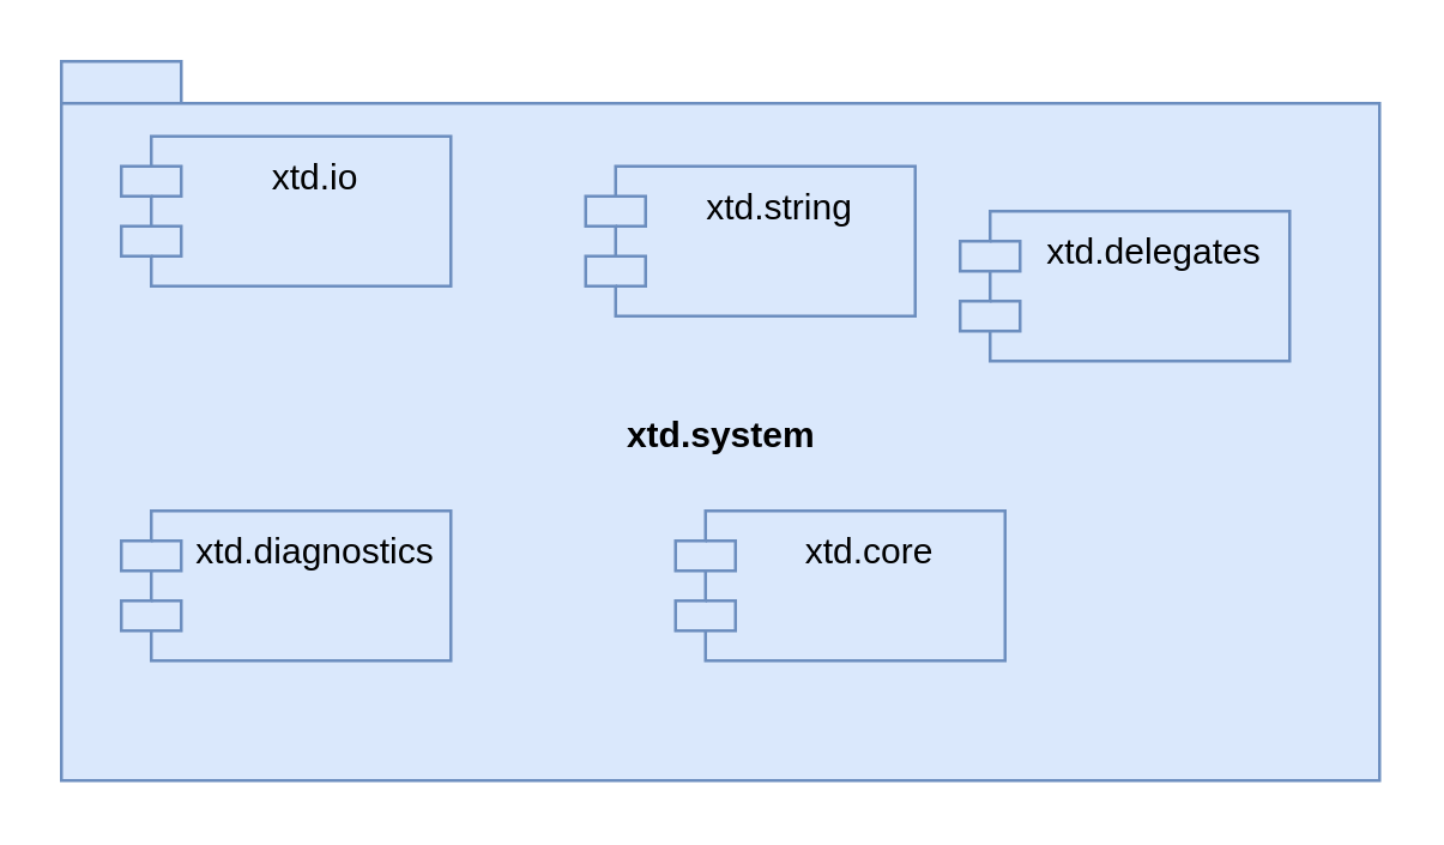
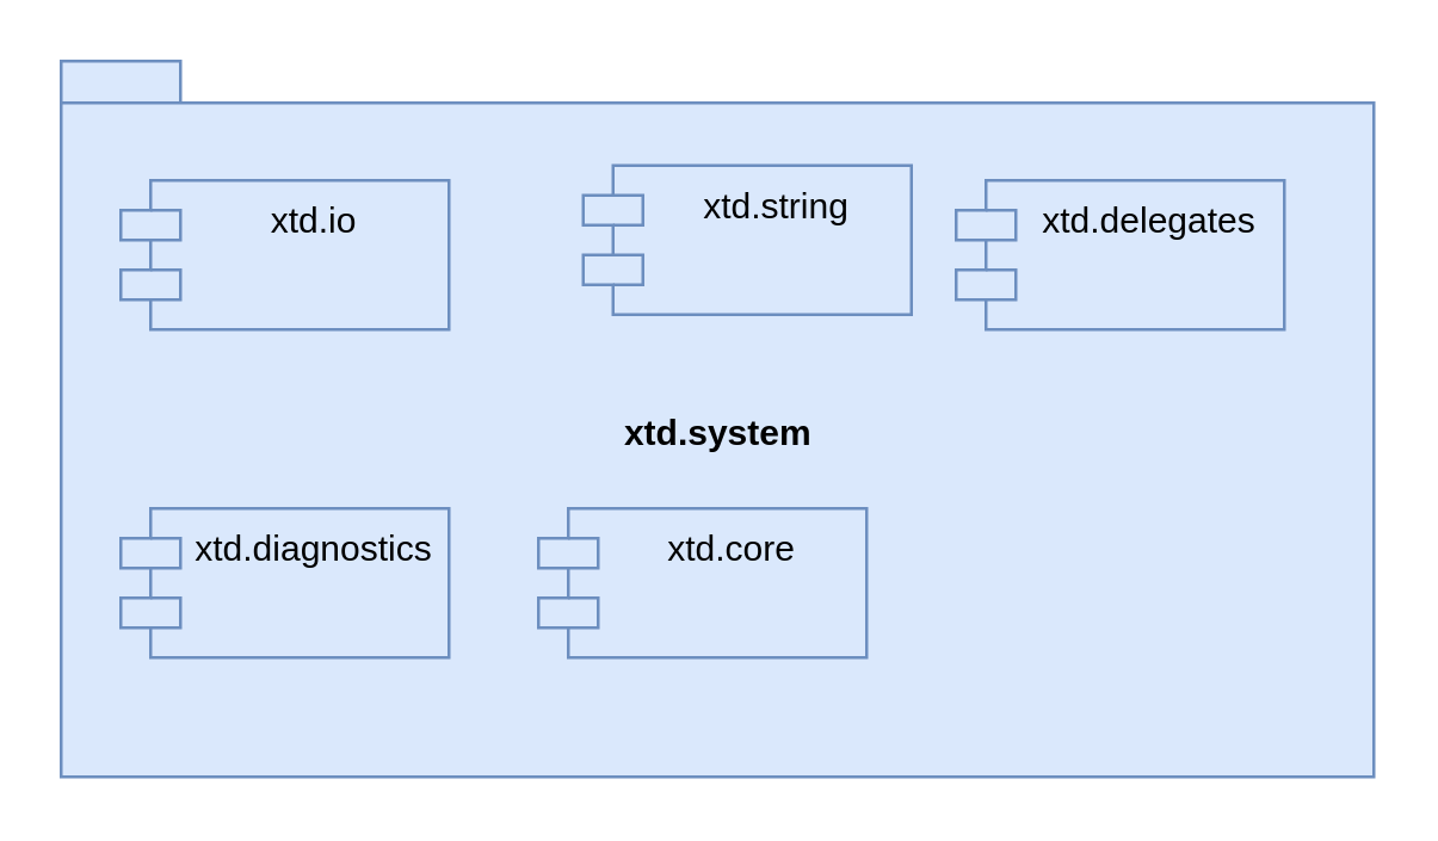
  <mxCell id="0" />
  <mxCell id="1" parent="0" />
  <mxCell id="2" value="xtd.system" style="shape=folder;fontStyle=1;spacingTop=10;tabWidth=40;tabHeight=14;tabPosition=left;html=1;rounded=0;fillColor=#dae8fc;strokeColor=#6c8ebf;" parent="1" vertex="1"><mxGeometry x="20" y="20" width="440" height="240" as="geometry" /></mxCell>
- <mxCell id="3" value="xtd.io" style="shape=module;align=left;spacingLeft=20;align=center;verticalAlign=top;rounded=0;strokeColor=#6c8ebf;fillColor=#dae8fc;" vertex="1" parent="1"><mxGeometry x="40" y="45" width="110" height="50" as="geometry" /></mxCell>
+ <mxCell id="3" value="xtd.io" style="shape=module;align=left;spacingLeft=20;align=center;verticalAlign=top;rounded=0;strokeColor=#6c8ebf;fillColor=#dae8fc;" vertex="1" parent="1"><mxGeometry x="40" y="60" width="110" height="50" as="geometry" /></mxCell>
  <mxCell id="4" value="xtd.string" style="shape=module;align=left;spacingLeft=20;align=center;verticalAlign=top;rounded=0;strokeColor=#6c8ebf;fillColor=#dae8fc;" vertex="1" parent="1"><mxGeometry x="195" y="55" width="110" height="50" as="geometry" /></mxCell>
- <mxCell id="5" value="xtd.delegates" style="shape=module;align=left;spacingLeft=20;align=center;verticalAlign=top;rounded=0;strokeColor=#6c8ebf;fillColor=#dae8fc;" vertex="1" parent="1"><mxGeometry x="320" y="70" width="110" height="50" as="geometry" /></mxCell>
+ <mxCell id="5" value="xtd.delegates" style="shape=module;align=left;spacingLeft=20;align=center;verticalAlign=top;rounded=0;strokeColor=#6c8ebf;fillColor=#dae8fc;" vertex="1" parent="1"><mxGeometry x="320" y="60" width="110" height="50" as="geometry" /></mxCell>
  <mxCell id="6" value="xtd.diagnostics" style="shape=module;align=left;spacingLeft=20;align=center;verticalAlign=top;rounded=0;strokeColor=#6c8ebf;fillColor=#dae8fc;" vertex="1" parent="1"><mxGeometry x="40" y="170" width="110" height="50" as="geometry" /></mxCell>
- <mxCell id="7" value="xtd.core" style="shape=module;align=left;spacingLeft=20;align=center;verticalAlign=top;rounded=0;strokeColor=#6c8ebf;fillColor=#dae8fc;" vertex="1" parent="1"><mxGeometry x="225" y="170" width="110" height="50" as="geometry" /></mxCell>
+ <mxCell id="7" value="xtd.core" style="shape=module;align=left;spacingLeft=20;align=center;verticalAlign=top;rounded=0;strokeColor=#6c8ebf;fillColor=#dae8fc;" vertex="1" parent="1"><mxGeometry x="180" y="170" width="110" height="50" as="geometry" /></mxCell>
